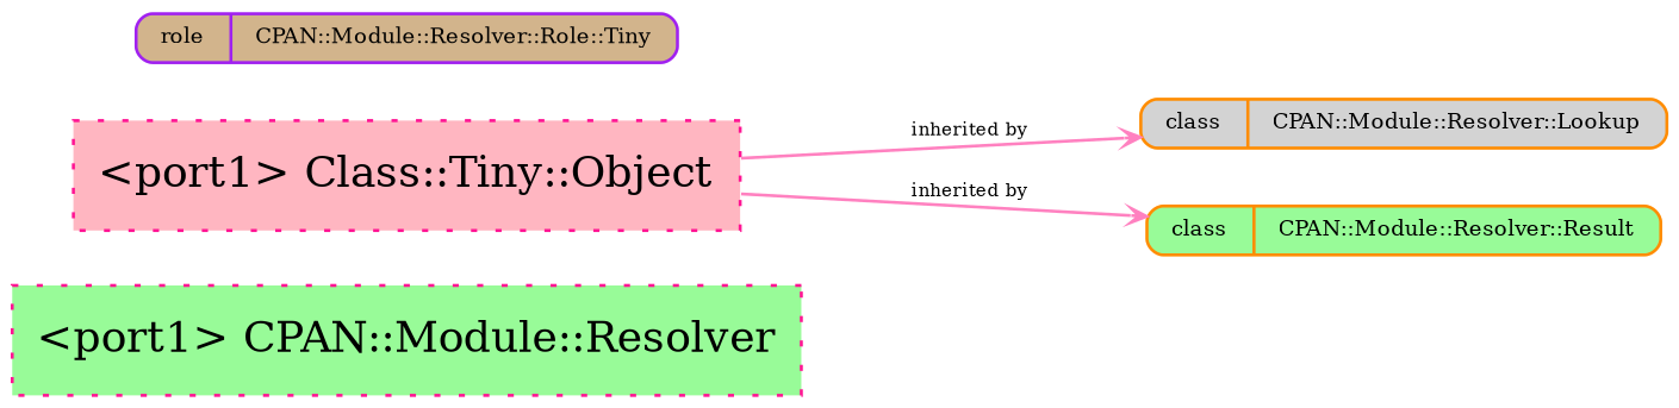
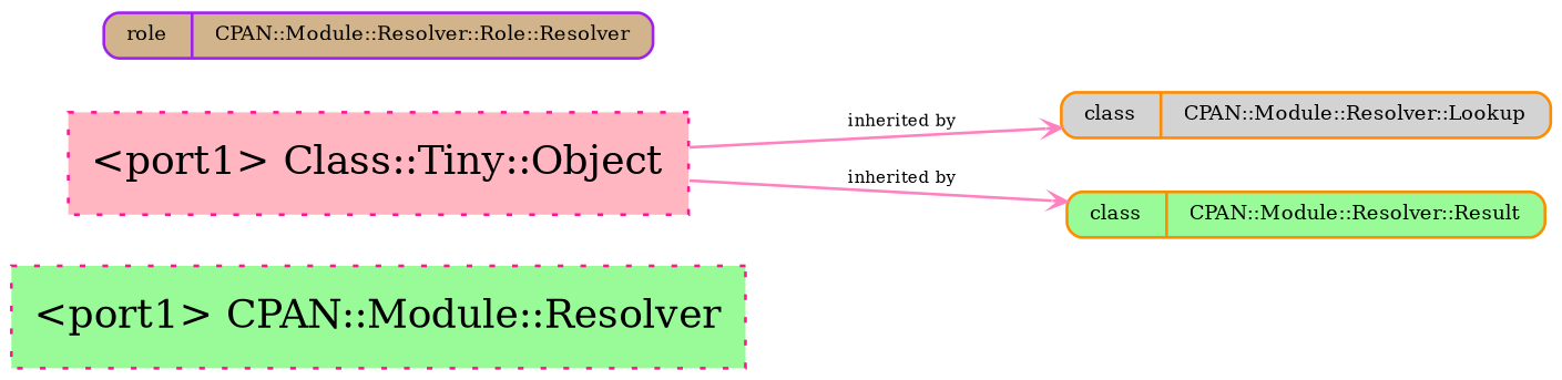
  strict digraph {
    compound=1
    concentrate=1
    rankdir=LR
    ranksep=1
    smoothing=triangle
    splines=spline
    node [shape=Mrecord style="solid,filled" fillcolor=palegreen color=deeppink fontsize=7]
    edge [arrowhead=open arrowsize=0.5 color="#ff81c0" dir=forward fontsize=6 headclip=1 minlen=1 samehead=head tailclip=1 weight=10]
    n1 [label="<port1> CPAN::Module::Resolver" shape=box style="dotted,filled" fontsize=""]
    n2 [color=darkorange height=0.1 label="{{<port1> class}|<port2> CPAN::Module::Resolver::Lookup}" fillcolor=lightgrey]
    n3 [color=darkorange height=0.1 label="{{<port1> class}|<port2> CPAN::Module::Resolver::Result}"]
-   n4 [color=purple height=0.1 label="{{<port1> role}|<port2> CPAN::Module::Resolver::Role::Tiny}" fillcolor=tan]
+   n4 [color=purple height=0.1 label="{{<port1> role}|<port2> CPAN::Module::Resolver::Role::Resolver}" fillcolor=tan]
    n5 [label="<port1> Class::Tiny::Object" shape=box style="dotted,filled" fillcolor=lightpink fontsize=""]
    n5 -> n2 [label="inherited by"]
    n5 -> n3 [label="inherited by"]
  }
